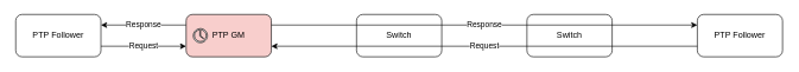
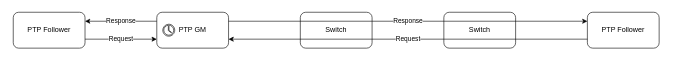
  <mxCell id="0" />
  <mxCell id="1" parent="0" />
  <mxCell id="2" value="Request" style="edgeStyle=orthogonalEdgeStyle;rounded=0;orthogonalLoop=1;jettySize=auto;html=1;exitX=1;exitY=0.75;exitDx=0;exitDy=0;entryX=0;entryY=0.75;entryDx=0;entryDy=0;" edge="1" parent="1" source="3" target="5"><mxGeometry relative="1" as="geometry" /></mxCell>
  <mxCell id="3" value="PTP Follower" style="rounded=1;whiteSpace=wrap;html=1;" vertex="1" parent="1"><mxGeometry width="120" height="60" as="geometry" x="20" y="20" /></mxCell>
  <mxCell id="4" value="" style="group" vertex="1" connectable="0" parent="1"><mxGeometry x="260" width="120" height="60" as="geometry" y="20" /></mxCell>
- <mxCell id="5" value="PTP GM" style="rounded=1;whiteSpace=wrap;html=1;fillColor=#f8cecc;" vertex="1" parent="4"><mxGeometry width="120" height="60" as="geometry" /></mxCell>
+ <mxCell id="5" value="PTP GM" style="rounded=1;whiteSpace=wrap;html=1;" vertex="1" parent="4"><mxGeometry width="120" height="60" as="geometry" /></mxCell>
  <mxCell id="6" value="" style="sketch=0;pointerEvents=1;shadow=0;dashed=0;html=1;labelPosition=center;verticalLabelPosition=bottom;verticalAlign=top;outlineConnect=0;align=center;shape=mxgraph.office.concepts.clock;aspect=fixed;" vertex="1" parent="4"><mxGeometry x="10" y="20" width="20" height="20" as="geometry" /></mxCell>
  <mxCell id="7" value="Switch" style="rounded=1;whiteSpace=wrap;html=1;" vertex="1" parent="1"><mxGeometry x="500" width="120" height="60" as="geometry" y="20" /></mxCell>
  <mxCell id="8" value="Switch" style="rounded=1;whiteSpace=wrap;html=1;" vertex="1" parent="1"><mxGeometry x="740" width="120" height="60" as="geometry" y="20" /></mxCell>
  <mxCell id="9" value="PTP Follower" style="rounded=1;whiteSpace=wrap;html=1;" vertex="1" parent="1"><mxGeometry x="980" width="120" height="60" as="geometry" y="20" /></mxCell>
  <mxCell id="10" value="Response" style="edgeStyle=orthogonalEdgeStyle;rounded=0;orthogonalLoop=1;jettySize=auto;html=1;exitX=1;exitY=0.25;exitDx=0;exitDy=0;entryX=0;entryY=0.25;entryDx=0;entryDy=0;" edge="1" parent="1" source="5" target="9"><mxGeometry relative="1" as="geometry" /></mxCell>
  <mxCell id="11" value="Request" style="edgeStyle=orthogonalEdgeStyle;rounded=0;orthogonalLoop=1;jettySize=auto;html=1;exitX=0;exitY=0.75;exitDx=0;exitDy=0;entryX=1;entryY=0.75;entryDx=0;entryDy=0;" edge="1" parent="1" source="9" target="5"><mxGeometry relative="1" as="geometry" /></mxCell>
  <mxCell id="12" value="Response" style="edgeStyle=orthogonalEdgeStyle;rounded=0;orthogonalLoop=1;jettySize=auto;html=1;exitX=0;exitY=0.25;exitDx=0;exitDy=0;entryX=1;entryY=0.25;entryDx=0;entryDy=0;" edge="1" parent="1" source="5" target="3"><mxGeometry relative="1" as="geometry" /></mxCell>
